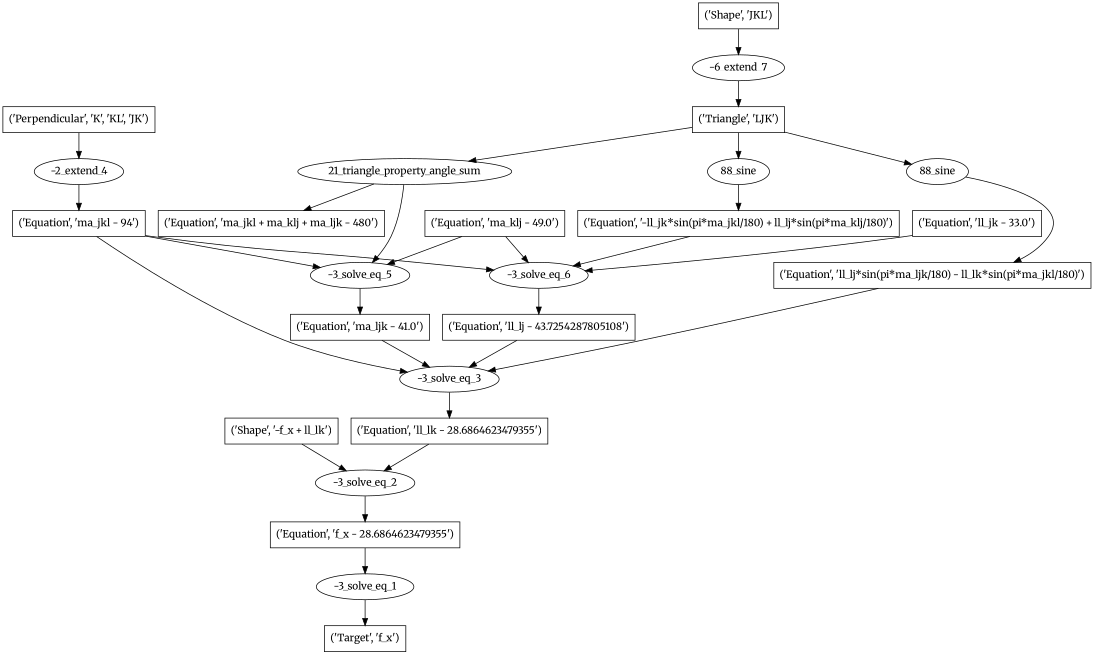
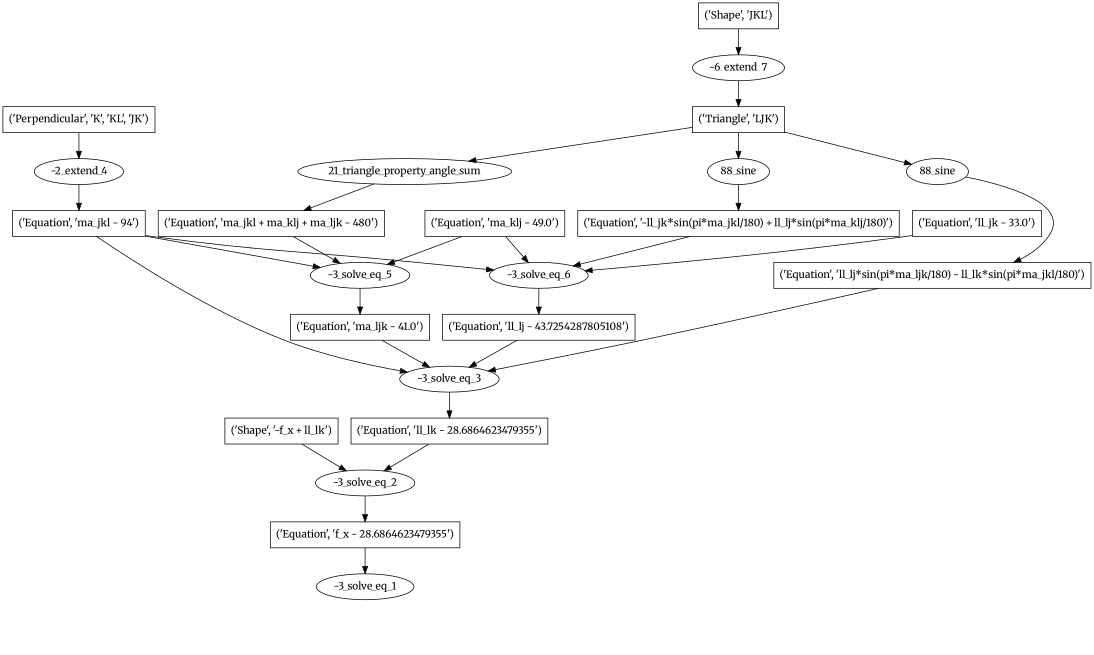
  digraph {
    fontname=Merriweather
    node [fontname=Merriweather shape=box]
    edge [fontname=Merriweather]
-   n1 [label="('Target', 'f_x')"]
    n2 [label="-3_solve_eq_1" shape=""]
    n3 [label="('Equation', 'f_x - 28.6864623479355')"]
    n4 [label="-3_solve_eq_2" shape=""]
    n5 [label="('Shape', '-f_x + ll_lk')"]
    n6 [label="('Equation', 'll_lk - 28.6864623479355')"]
    n7 [label="-3_solve_eq_3" shape=""]
    n8 [label="('Equation', 'ma_jkl - 94')"]
    n9 [label="-3_solve_eq_5" shape=""]
    n10 [label="-3_solve_eq_6" shape=""]
    n11 [label="('Equation', 'ma_ljk - 41.0')"]
    n12 [label="('Equation', 'll_lj - 43.7254287805108')"]
    n13 [label="('Equation', 'll_lj*sin(pi*ma_ljk/180) - ll_lk*sin(pi*ma_jkl/180)')"]
    n14 [label="-2_extend_4" shape=""]
    n15 [label="('Perpendicular', 'K', 'KL', 'JK')"]
    n16 [label="('Equation', 'ma_klj - 49.0')"]
    n17 [label="('Equation', 'ma_jkl + ma_klj + ma_ljk - 480')"]
    n18 [label="88_sine" shape=""]
    n19 [label="('Triangle', 'LJK')"]
    n20 [label="21_triangle_property_angle_sum" shape=""]
    n21 [label="88_sine" shape=""]
    n22 [label="('Equation', '-ll_jk*sin(pi*ma_jkl/180) + ll_lj*sin(pi*ma_klj/180)')"]
    n23 [label="('Equation', 'll_jk - 33.0')"]
    n24 [label="-6_extend_7" shape=""]
    n25 [label="('Shape', 'JKL')"]
-   n2 -> n1
    n3 -> n2
    n4 -> n3
    n5 -> n4
    n6 -> n4
    n7 -> n6
    n8 -> n7
    n8 -> n9
    n8 -> n10
    n9 -> n11
    n10 -> n12
    n11 -> n7
    n12 -> n7
    n13 -> n7
    n14 -> n8
    n15 -> n14
    n16 -> n9
    n16 -> n10
-   n20 -> n9
+   n17 -> n9
    n18 -> n13
    n19 -> n18
    n19 -> n20
    n19 -> n21
    n20 -> n17
    n21 -> n22
    n22 -> n10
    n23 -> n10
    n24 -> n19
    n25 -> n24
  }
